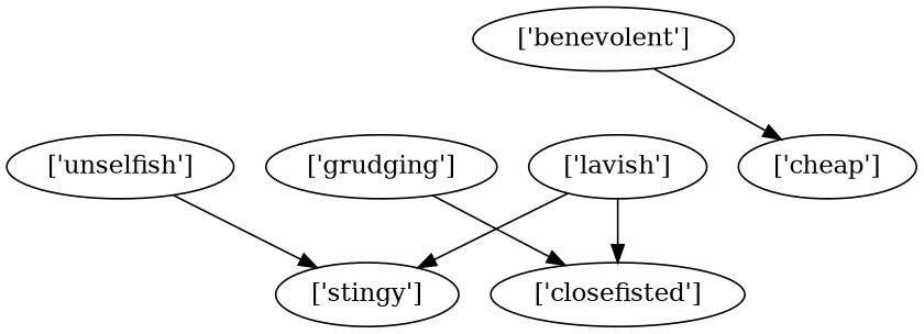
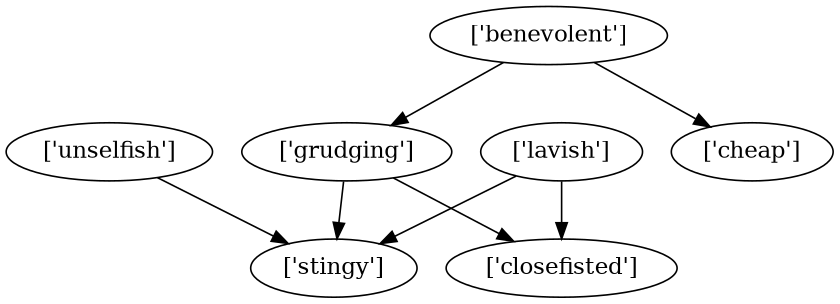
  strict digraph {
    "['benevolent']"
    "['grudging']"
    "['cheap']"
    "['unselfish']"
    "['stingy']"
    "['lavish']"
    "['closefisted']"
+   "['benevolent']" -> "['grudging']"
    "['benevolent']" -> "['cheap']"
+   "['grudging']" -> "['stingy']"
    "['grudging']" -> "['closefisted']"
    "['unselfish']" -> "['stingy']"
    "['lavish']" -> "['stingy']"
    "['lavish']" -> "['closefisted']"
  }
